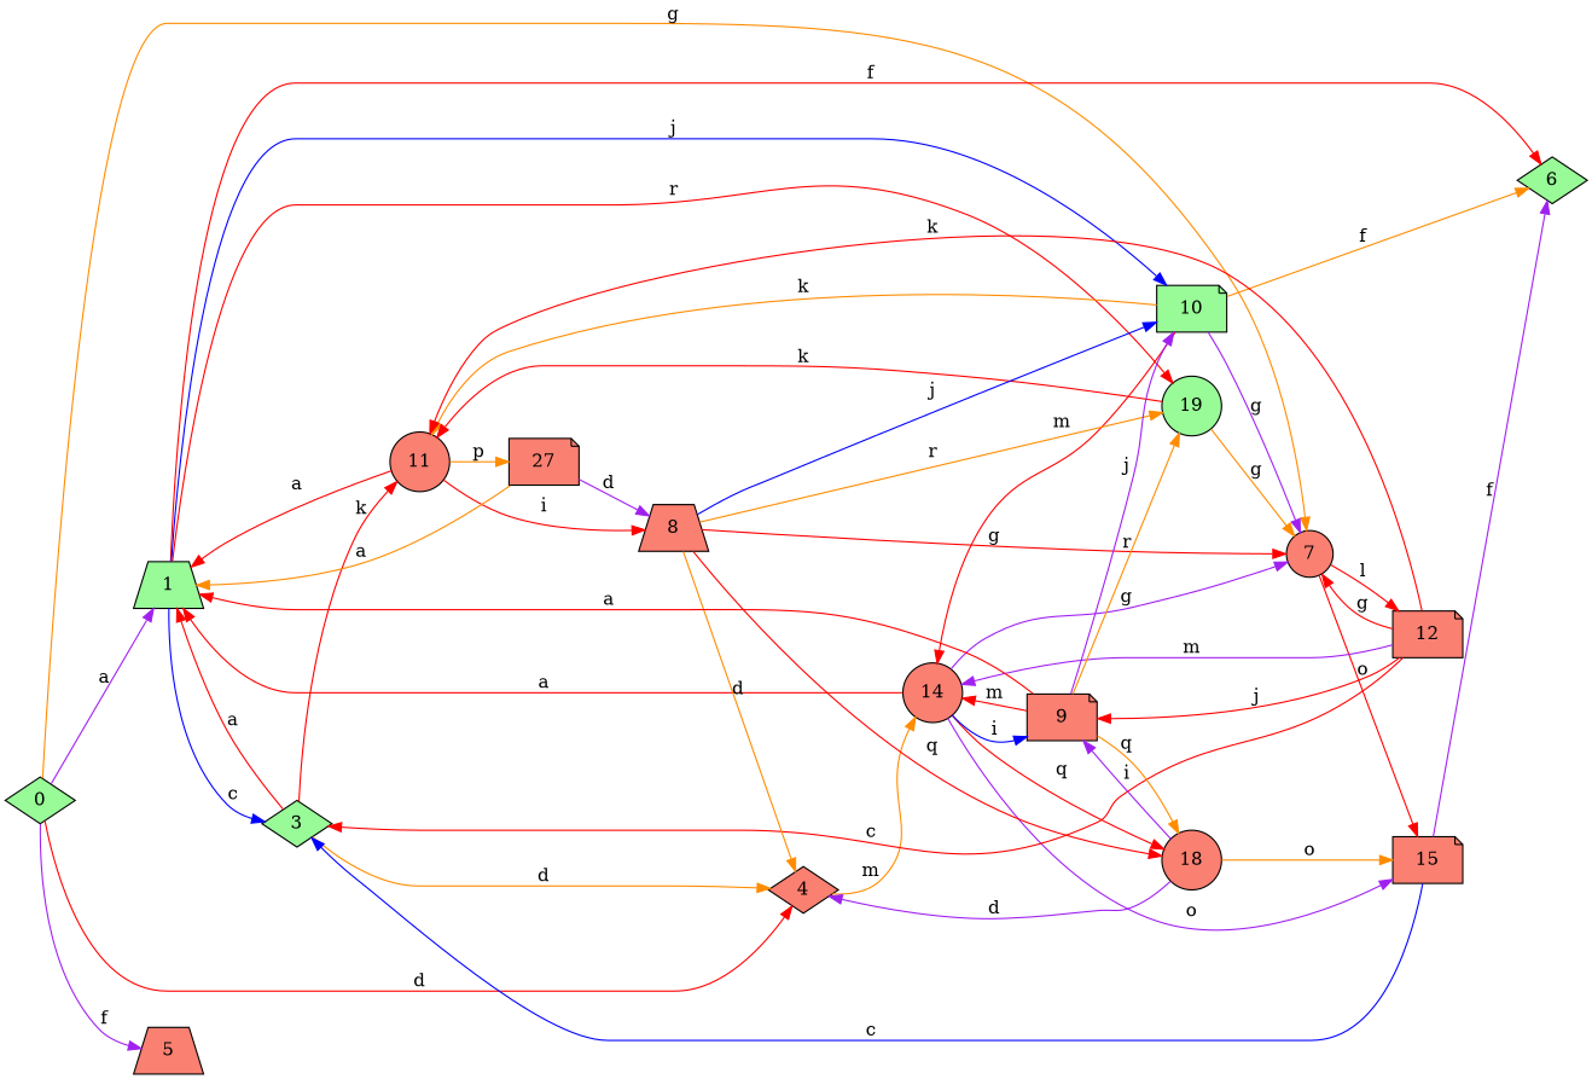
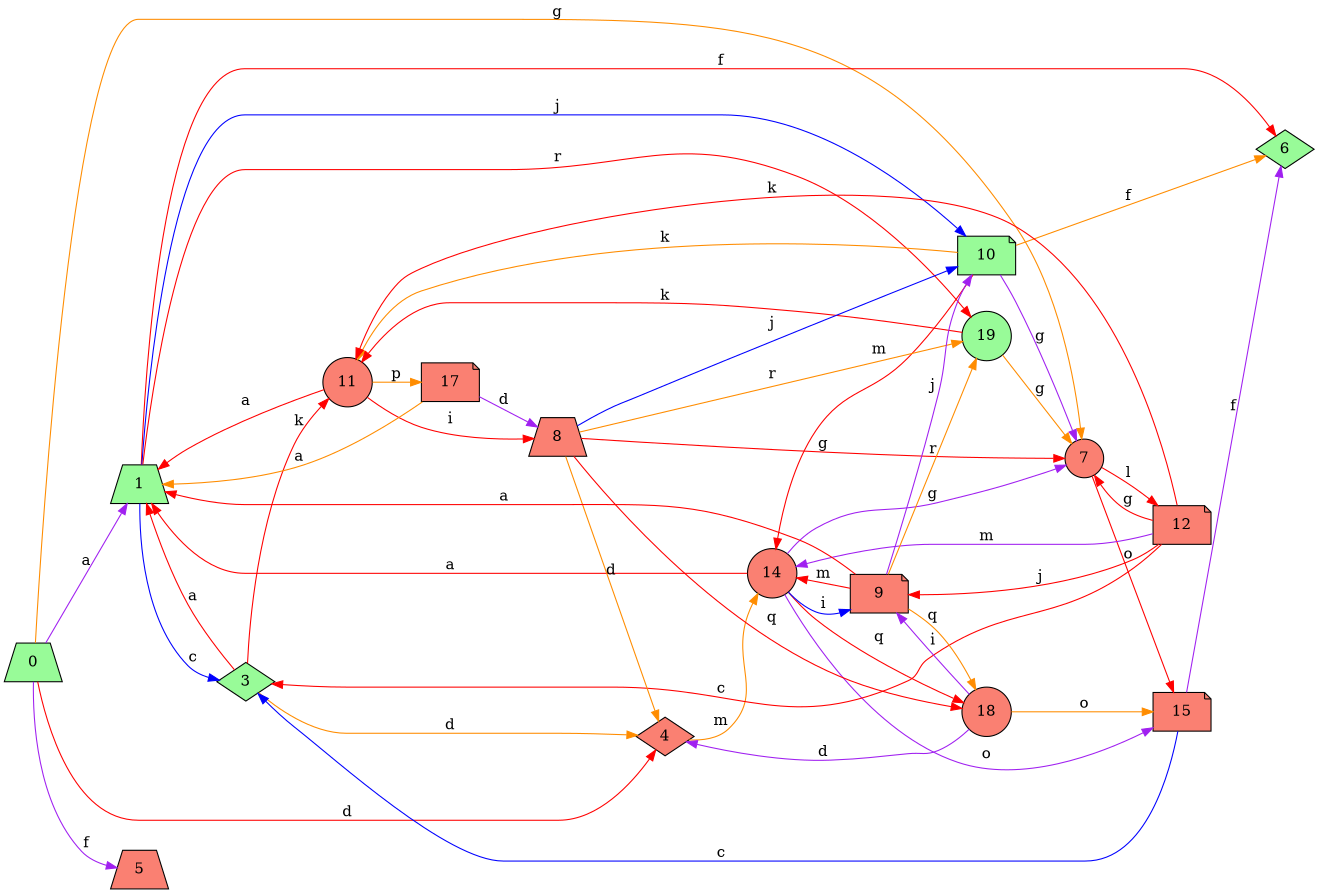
  strict digraph {
    rankdir=LR
    node [fillcolor=salmon shape=circle style=filled]
    edge [color=red]
-   0 [fillcolor=palegreen shape=diamond]
+   0 [fillcolor=palegreen shape=trapezium]
    1 [fillcolor=palegreen shape=trapezium]
    4 [shape=diamond]
    5 [shape=trapezium]
    7
    3 [fillcolor=palegreen shape=diamond]
    6 [fillcolor=palegreen shape=diamond]
    10 [fillcolor=palegreen shape=note]
    19 [fillcolor=palegreen]
    14
    12 [shape=note]
    15 [shape=note]
    11
    8 [shape=trapezium]
-   17 [shape=note label=27]
+   17 [shape=note]
    18
    9 [shape=note]
    0 -> 1 [color=purple label=a]
    0 -> 4 [label=d]
    0 -> 5 [color=purple label=f]
    0 -> 7 [color=darkorange label=g]
    1 -> 3 [color=blue label=c]
    1 -> 6 [label=f]
    1 -> 10 [color=blue label=j]
    1 -> 19 [label=r]
    4 -> 14 [color=darkorange label=m]
    7 -> 12 [label=l]
    7 -> 15 [label=o]
    3 -> 1 [label=a]
    3 -> 4 [color=darkorange label=d]
    3 -> 11 [label=k]
    10 -> 7 [color=purple label=g]
    10 -> 6 [color=darkorange label=f]
    10 -> 14 [label=m]
    10 -> 11 [color=darkorange label=k]
    19 -> 7 [color=darkorange label=g]
    19 -> 11 [label=k]
    14 -> 1 [label=a]
    14 -> 7 [color=purple label=g]
    14 -> 15 [color=purple label=o]
    14 -> 18 [label=q]
    14 -> 9 [color=blue label=i]
    12 -> 7 [label=g]
    12 -> 3 [label=c]
    12 -> 14 [color=purple label=m]
    12 -> 11 [label=k]
    12 -> 9 [label=j]
    15 -> 3 [color=blue label=c]
    15 -> 6 [color=purple label=f]
    11 -> 1 [label=a]
    11 -> 8 [label=i]
    11 -> 17 [color=darkorange label=p]
    8 -> 4 [color=darkorange label=d]
    8 -> 7 [label=g]
    8 -> 10 [color=blue label=j]
    8 -> 19 [color=darkorange label=r]
    8 -> 18 [label=q]
    17 -> 1 [color=darkorange label=a]
    17 -> 8 [color=purple label=d]
    18 -> 4 [color=purple label=d]
    18 -> 15 [color=darkorange label=o]
    18 -> 9 [color=purple label=i]
    9 -> 1 [label=a]
    9 -> 10 [color=purple label=j]
    9 -> 19 [color=darkorange label=r]
    9 -> 14 [label=m]
    9 -> 18 [color=darkorange label=q]
  }
